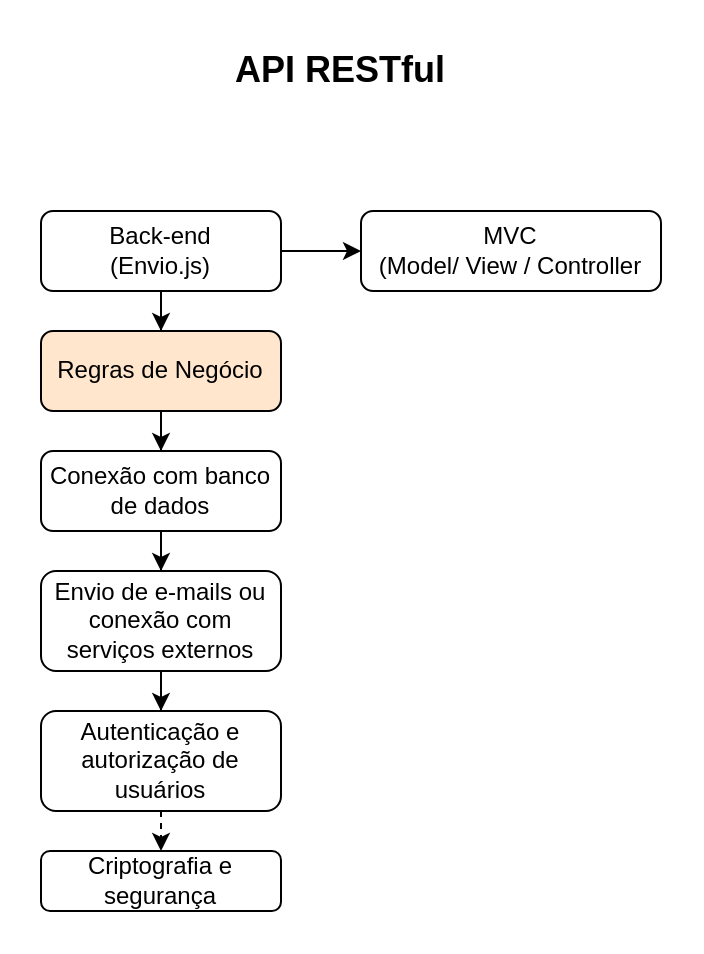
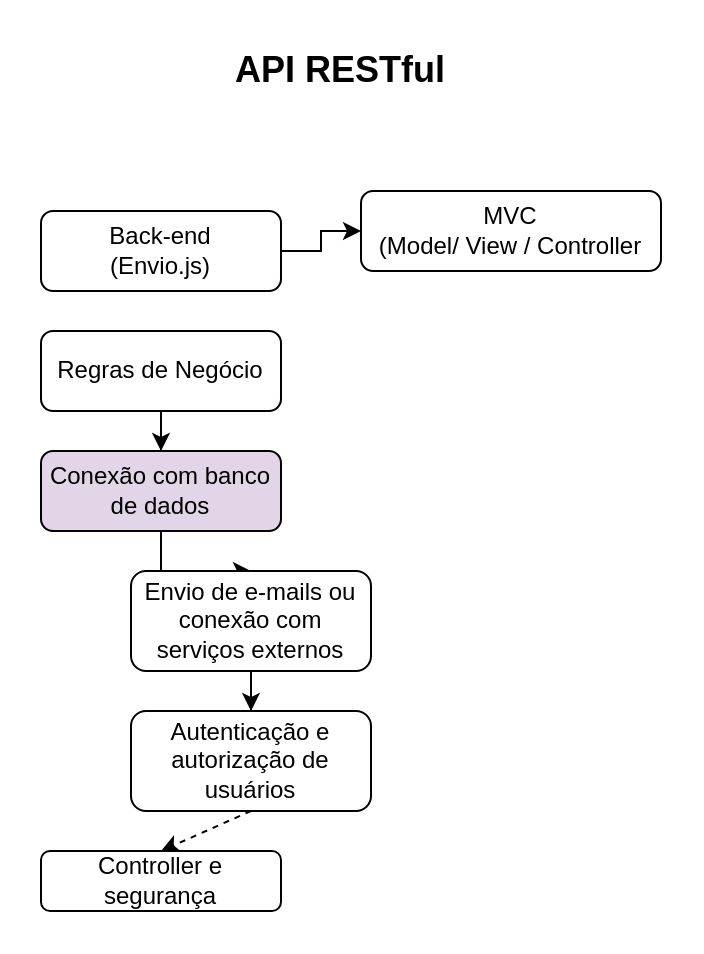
  <mxCell id="0" />
  <mxCell id="1" parent="0" />
- <mxCell id="2" value="" style="edgeStyle=orthogonalEdgeStyle;rounded=0;orthogonalLoop=1;jettySize=auto;html=1;" edge="1" parent="1" source="4" target="6"><mxGeometry relative="1" as="geometry" /></mxCell>
  <mxCell id="3" value="" style="edgeStyle=orthogonalEdgeStyle;rounded=0;orthogonalLoop=1;jettySize=auto;html=1;" edge="1" parent="1" source="4" target="15"><mxGeometry relative="1" as="geometry" /></mxCell>
  <mxCell id="4" value="Back-end&lt;br&gt;(Envio.js)" style="rounded=1;whiteSpace=wrap;html=1;fontSize=12;glass=0;strokeWidth=1;shadow=0;" parent="1" vertex="1"><mxGeometry x="20" y="105" width="120" height="40" as="geometry" /></mxCell>
  <mxCell id="5" value="" style="edgeStyle=orthogonalEdgeStyle;rounded=0;orthogonalLoop=1;jettySize=auto;html=1;" edge="1" parent="1" source="6" target="8"><mxGeometry relative="1" as="geometry" /></mxCell>
- <mxCell id="6" value="Regras de Negócio" style="rounded=1;whiteSpace=wrap;html=1;fontSize=12;glass=0;strokeWidth=1;shadow=0;fillColor=#ffe6cc;" parent="1" vertex="1"><mxGeometry x="20" y="165" width="120" height="40" as="geometry" /></mxCell>
+ <mxCell id="6" value="Regras de Negócio" style="rounded=1;whiteSpace=wrap;html=1;fontSize=12;glass=0;strokeWidth=1;shadow=0;" parent="1" vertex="1"><mxGeometry x="20" y="165" width="120" height="40" as="geometry" /></mxCell>
  <mxCell id="7" value="" style="edgeStyle=orthogonalEdgeStyle;rounded=0;orthogonalLoop=1;jettySize=auto;html=1;" edge="1" parent="1" source="8" target="10"><mxGeometry relative="1" as="geometry" /></mxCell>
- <mxCell id="8" value="Conexão com banco de dados" style="rounded=1;whiteSpace=wrap;html=1;fontSize=12;glass=0;strokeWidth=1;shadow=0;" vertex="1" parent="1"><mxGeometry x="20" y="225" width="120" height="40" as="geometry" /></mxCell>
+ <mxCell id="8" value="Conexão com banco de dados" style="rounded=1;whiteSpace=wrap;html=1;fontSize=12;glass=0;strokeWidth=1;shadow=0;fillColor=#e1d5e7;" vertex="1" parent="1"><mxGeometry x="20" y="225" width="120" height="40" as="geometry" /></mxCell>
  <mxCell id="9" value="" style="edgeStyle=orthogonalEdgeStyle;rounded=0;orthogonalLoop=1;jettySize=auto;html=1;" edge="1" parent="1" source="10" target="11"><mxGeometry relative="1" as="geometry" /></mxCell>
- <mxCell id="10" value="Envio de e-mails ou conexão com serviços externos" style="rounded=1;whiteSpace=wrap;html=1;" vertex="1" parent="1"><mxGeometry x="20" y="285" width="120" height="50" as="geometry" /></mxCell>
- <mxCell id="11" value="Autenticação e autorização de usuários" style="rounded=1;whiteSpace=wrap;html=1;" vertex="1" parent="1"><mxGeometry x="20" y="355" width="120" height="50" as="geometry" /></mxCell>
- <mxCell id="12" value="Criptografia e segurança" style="rounded=1;whiteSpace=wrap;html=1;" vertex="1" parent="1"><mxGeometry x="20" y="425" width="120" height="30" as="geometry" /></mxCell>
+ <mxCell id="10" value="Envio de e-mails ou conexão com serviços externos" style="rounded=1;whiteSpace=wrap;html=1;" vertex="1" parent="1"><mxGeometry x="65" y="285" width="120" height="50" as="geometry" /></mxCell>
+ <mxCell id="11" value="Autenticação e autorização de usuários" style="rounded=1;whiteSpace=wrap;html=1;" vertex="1" parent="1"><mxGeometry x="65" y="355" width="120" height="50" as="geometry" /></mxCell>
+ <mxCell id="12" value="Controller e segurança" style="rounded=1;whiteSpace=wrap;html=1;" vertex="1" parent="1"><mxGeometry x="20" y="425" width="120" height="30" as="geometry" /></mxCell>
  <mxCell id="13" value="" style="endArrow=classic;html=1;exitX=0.5;exitY=1;exitDx=0;exitDy=0;entryX=0.5;entryY=0;entryDx=0;entryDy=0;dashed=1;" edge="1" parent="1" source="11" target="12"><mxGeometry width="50" height="50" relative="1" as="geometry"><mxPoint x="150" y="495" as="sourcePoint" /><mxPoint x="200" y="445" as="targetPoint" /></mxGeometry></mxCell>
  <mxCell id="14" value="&lt;b&gt;&lt;font style=&quot;font-size: 18px&quot;&gt;API RESTful&lt;/font&gt;&lt;/b&gt;" style="text;html=1;strokeColor=none;fillColor=none;align=center;verticalAlign=middle;whiteSpace=wrap;rounded=0;" vertex="1" parent="1"><mxGeometry x="95" y="20" width="150" height="30" as="geometry" /></mxCell>
- <mxCell id="15" value="MVC&lt;br&gt;(Model/ View / Controller&lt;br&gt;" style="rounded=1;whiteSpace=wrap;html=1;" vertex="1" parent="1"><mxGeometry x="180" y="105" width="150" height="40" as="geometry" /></mxCell>
+ <mxCell id="15" value="MVC&lt;br&gt;(Model/ View / Controller&lt;br&gt;" style="rounded=1;whiteSpace=wrap;html=1;" vertex="1" parent="1"><mxGeometry x="180" y="95" width="150" height="40" as="geometry" /></mxCell>
